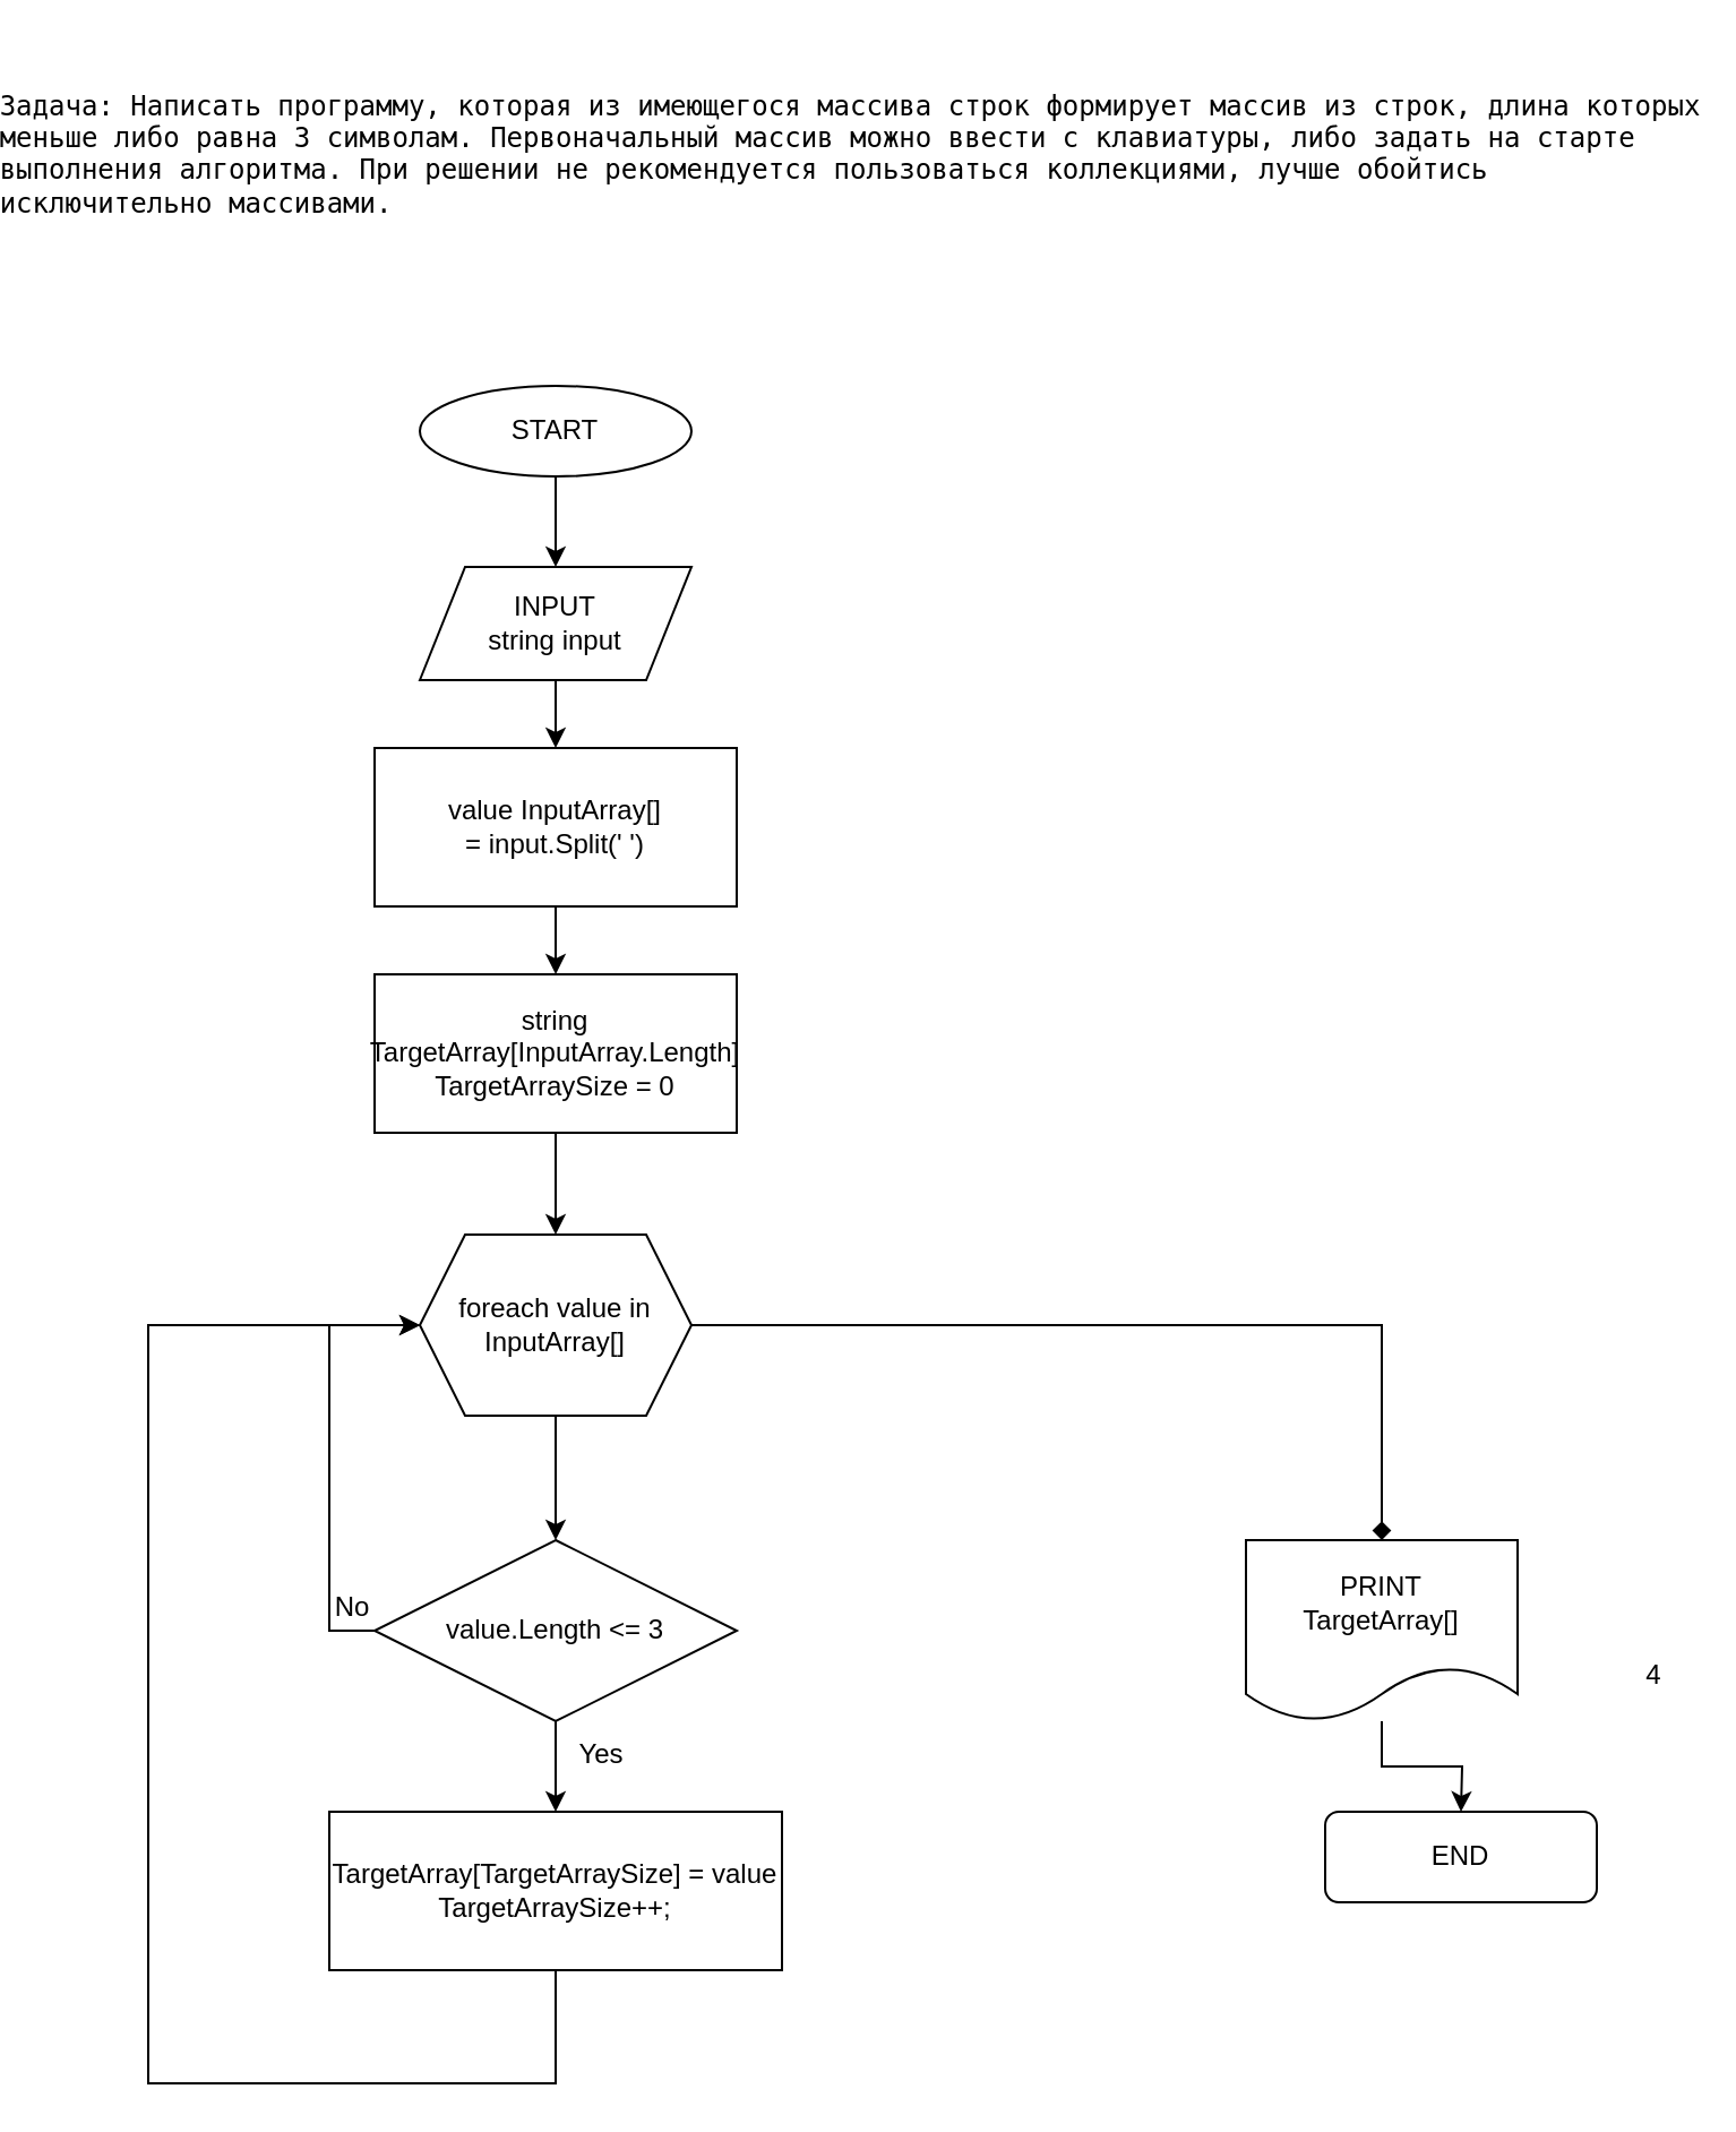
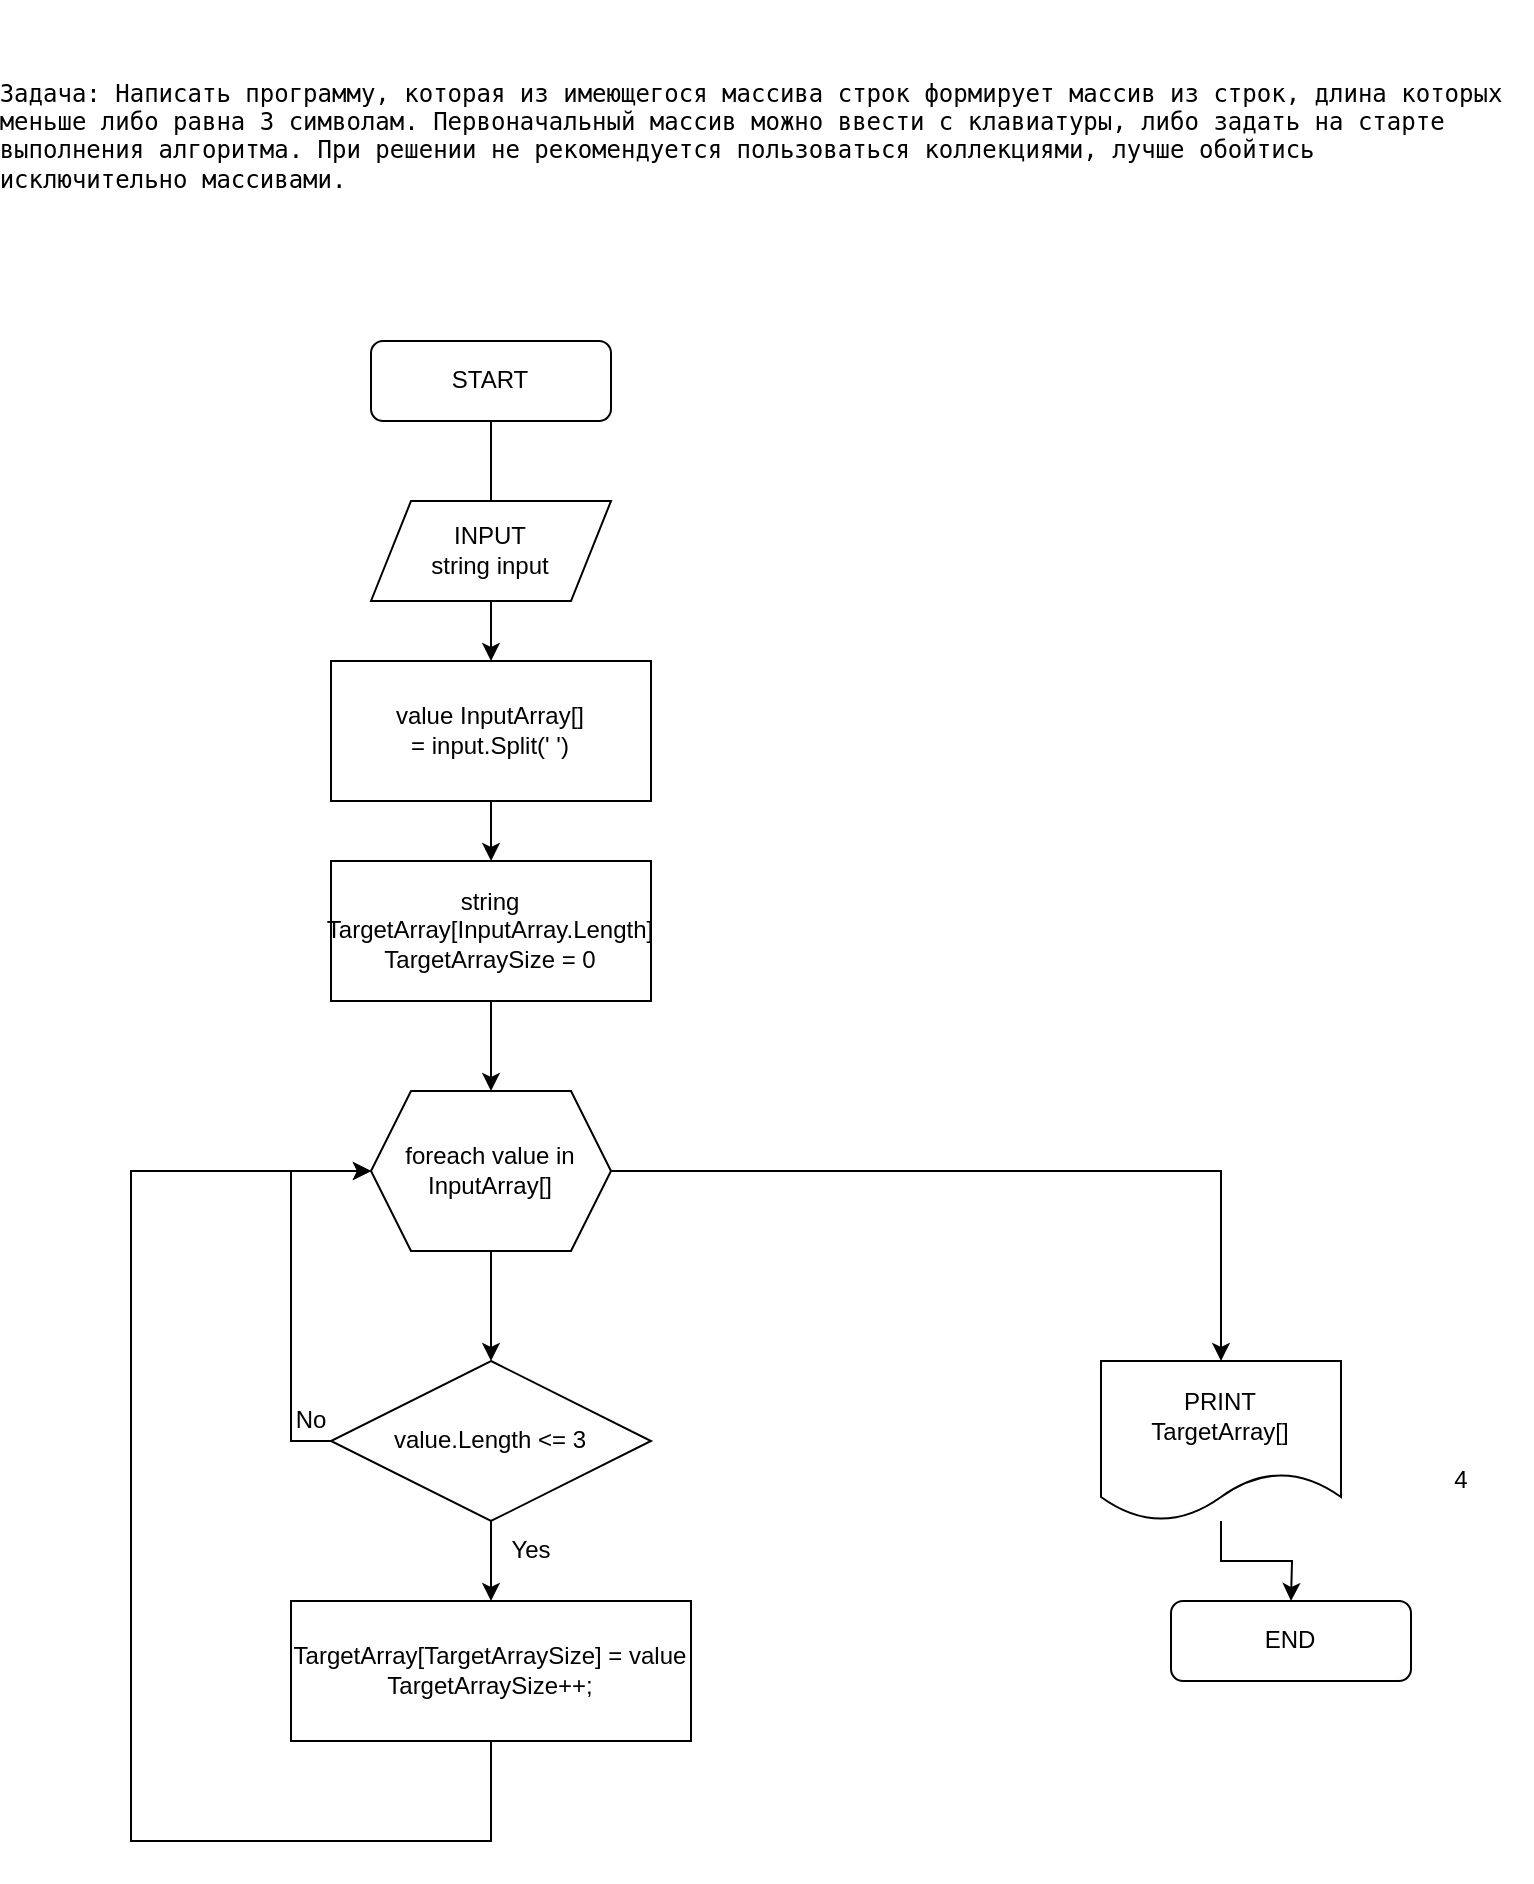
  <mxCell id="0" />
  <mxCell id="1" parent="0" />
  <mxCell id="2" value="&lt;pre style=&quot;text-align: start; overflow-wrap: break-word;&quot;&gt;Задача: Написать программу, которая из имеющегося массива строк формирует массив из строк, длина которых&lt;br/&gt;меньше либо равна 3 символам. Первоначальный массив можно ввести с клавиатуры, либо задать на старте&lt;br/&gt;выполнения алгоритма. При решении не рекомендуется пользоваться коллекциями, лучше обойтись&lt;br/&gt;исключительно массивами.&lt;br/&gt; &lt;/pre&gt;" style="text;html=1;align=center;verticalAlign=middle;resizable=0;points=[];autosize=1;strokeColor=none;fillColor=none;" parent="1" vertex="1"><mxGeometry x="20" y="20" width="660" height="110" as="geometry" /></mxCell>
- <mxCell id="3" style="edgeStyle=orthogonalEdgeStyle;rounded=0;orthogonalLoop=1;jettySize=auto;html=1;exitX=0.5;exitY=1;exitDx=0;exitDy=0;entryX=0.5;entryY=0;entryDx=0;entryDy=0;" parent="1" source="4" target="6" edge="1"><mxGeometry relative="1" as="geometry" /></mxCell>
- <mxCell id="4" value="START" style="ellipse;whiteSpace=wrap;html=1;fontSize=12;glass=0;strokeWidth=1;shadow=0;" parent="1" vertex="1"><mxGeometry x="160" y="170" width="120" height="40" as="geometry" /></mxCell>
+ <mxCell id="3" style="edgeStyle=orthogonalEdgeStyle;rounded=0;orthogonalLoop=1;jettySize=auto;html=1;exitX=0.5;exitY=1;exitDx=0;exitDy=0;entryX=0.5;entryY=0;entryDx=0;entryDy=0;endArrow=none;" parent="1" source="4" target="6" edge="1"><mxGeometry relative="1" as="geometry" /></mxCell>
+ <mxCell id="4" value="START" style="rounded=1;whiteSpace=wrap;html=1;fontSize=12;glass=0;strokeWidth=1;shadow=0;" parent="1" vertex="1"><mxGeometry x="160" y="170" width="120" height="40" as="geometry" /></mxCell>
  <mxCell id="5" style="edgeStyle=orthogonalEdgeStyle;rounded=0;orthogonalLoop=1;jettySize=auto;html=1;exitX=0.5;exitY=1;exitDx=0;exitDy=0;" parent="1" source="6" edge="1"><mxGeometry relative="1" as="geometry"><mxPoint x="220" y="330" as="targetPoint" /></mxGeometry></mxCell>
  <mxCell id="6" value="INPUT&lt;br&gt;string input" style="shape=parallelogram;perimeter=parallelogramPerimeter;whiteSpace=wrap;html=1;fixedSize=1;" parent="1" vertex="1"><mxGeometry x="160" y="250" width="120" height="50" as="geometry" /></mxCell>
  <mxCell id="7" value="" style="edgeStyle=orthogonalEdgeStyle;rounded=0;orthogonalLoop=1;jettySize=auto;html=1;" parent="1" source="8" edge="1"><mxGeometry relative="1" as="geometry"><mxPoint x="220.03" y="430" as="targetPoint" /></mxGeometry></mxCell>
  <mxCell id="8" value="value InputArray[] =&amp;nbsp;input.Split(' ')" style="rounded=0;whiteSpace=wrap;html=1;" parent="1" vertex="1"><mxGeometry x="140" y="330" width="160" height="70" as="geometry" /></mxCell>
  <mxCell id="9" style="edgeStyle=orthogonalEdgeStyle;rounded=0;orthogonalLoop=1;jettySize=auto;html=1;" parent="1" source="10" edge="1"><mxGeometry relative="1" as="geometry"><mxPoint x="620" y="800" as="targetPoint" /></mxGeometry></mxCell>
  <mxCell id="10" value="PRINT&lt;br&gt;TargetArray[]" style="shape=document;whiteSpace=wrap;html=1;boundedLbl=1;" parent="1" vertex="1"><mxGeometry x="525" y="680" width="120" height="80" as="geometry" /></mxCell>
  <mxCell id="11" value="END" style="rounded=1;whiteSpace=wrap;html=1;fontSize=12;glass=0;strokeWidth=1;shadow=0;" parent="1" vertex="1"><mxGeometry x="560" y="800" width="120" height="40" as="geometry" /></mxCell>
  <mxCell id="12" value="4" style="text;html=1;align=center;verticalAlign=middle;resizable=0;points=[];autosize=1;strokeColor=none;fillColor=none;" parent="1" vertex="1"><mxGeometry x="690" y="725" width="30" height="30" as="geometry" /></mxCell>
  <mxCell id="13" value="" style="edgeStyle=orthogonalEdgeStyle;rounded=0;orthogonalLoop=1;jettySize=auto;html=1;" edge="1" parent="1" source="15" target="20"><mxGeometry relative="1" as="geometry" /></mxCell>
- <mxCell id="14" style="edgeStyle=orthogonalEdgeStyle;rounded=0;orthogonalLoop=1;jettySize=auto;html=1;endArrow=diamond;" edge="1" parent="1" source="15" target="10"><mxGeometry relative="1" as="geometry" /></mxCell>
+ <mxCell id="14" style="edgeStyle=orthogonalEdgeStyle;rounded=0;orthogonalLoop=1;jettySize=auto;html=1;" edge="1" parent="1" source="15" target="10"><mxGeometry relative="1" as="geometry" /></mxCell>
  <mxCell id="15" value="foreach value in InputArray[]" style="shape=hexagon;perimeter=hexagonPerimeter2;whiteSpace=wrap;html=1;fixedSize=1;" vertex="1" parent="1"><mxGeometry x="160" y="545" width="120" height="80" as="geometry" /></mxCell>
  <mxCell id="16" value="" style="edgeStyle=orthogonalEdgeStyle;rounded=0;orthogonalLoop=1;jettySize=auto;html=1;" edge="1" parent="1" source="17" target="15"><mxGeometry relative="1" as="geometry" /></mxCell>
  <mxCell id="17" value="string TargetArray[InputArray.Length]&lt;br&gt;TargetArraySize = 0" style="rounded=0;whiteSpace=wrap;html=1;" vertex="1" parent="1"><mxGeometry x="140" y="430" width="160" height="70" as="geometry" /></mxCell>
  <mxCell id="18" style="edgeStyle=orthogonalEdgeStyle;rounded=0;orthogonalLoop=1;jettySize=auto;html=1;entryX=0;entryY=0.5;entryDx=0;entryDy=0;" edge="1" parent="1" source="20" target="15"><mxGeometry relative="1" as="geometry"><Array as="points"><mxPoint x="120" y="720" /><mxPoint x="120" y="585" /></Array></mxGeometry></mxCell>
  <mxCell id="19" value="" style="edgeStyle=orthogonalEdgeStyle;rounded=0;orthogonalLoop=1;jettySize=auto;html=1;" edge="1" parent="1" source="20" target="23"><mxGeometry relative="1" as="geometry" /></mxCell>
  <mxCell id="20" value="value.Length &amp;lt;= 3" style="rhombus;whiteSpace=wrap;html=1;" vertex="1" parent="1"><mxGeometry x="140" y="680" width="160" height="80" as="geometry" /></mxCell>
  <mxCell id="21" value="No" style="text;html=1;align=center;verticalAlign=middle;resizable=0;points=[];autosize=1;strokeColor=none;fillColor=none;" vertex="1" parent="1"><mxGeometry x="110" y="695" width="40" height="30" as="geometry" /></mxCell>
  <mxCell id="22" style="edgeStyle=orthogonalEdgeStyle;rounded=0;orthogonalLoop=1;jettySize=auto;html=1;entryX=0;entryY=0.5;entryDx=0;entryDy=0;" edge="1" parent="1" source="23" target="15"><mxGeometry relative="1" as="geometry"><Array as="points"><mxPoint x="220" y="920" /><mxPoint x="40" y="920" /><mxPoint x="40" y="585" /></Array></mxGeometry></mxCell>
  <mxCell id="23" value="TargetArray[TargetArraySize] = value TargetArraySize++;" style="rounded=0;whiteSpace=wrap;html=1;" vertex="1" parent="1"><mxGeometry x="120" y="800" width="200" height="70" as="geometry" /></mxCell>
  <mxCell id="24" value="Yes" style="text;html=1;align=center;verticalAlign=middle;resizable=0;points=[];autosize=1;strokeColor=none;fillColor=none;" vertex="1" parent="1"><mxGeometry x="220" y="760" width="40" height="30" as="geometry" /></mxCell>
